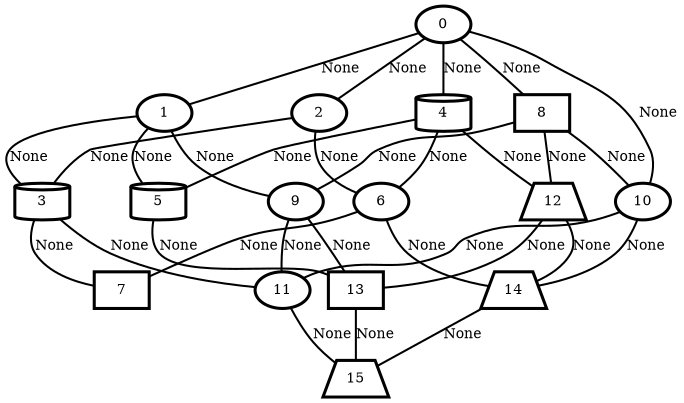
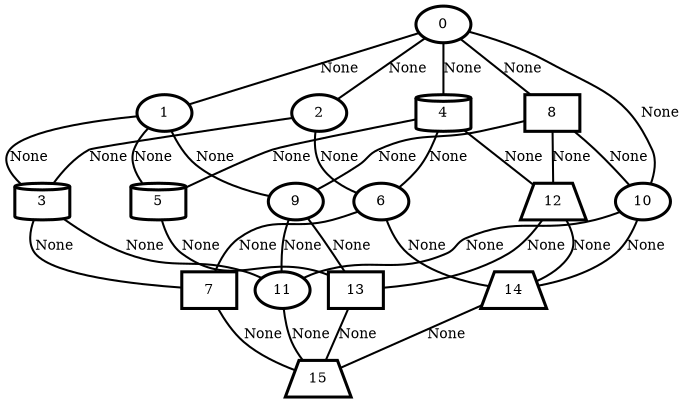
  graph {
    node [penwidth=3 shape=ellipse]
    edge [penwidth=2]
    n1 [label=0]
    n2 [label=1]
    n3 [label=2]
    n4 [label=4 shape=cylinder]
    n5 [label=8 shape=box]
    n6 [label=10]
    n7 [label=3 shape=cylinder]
    n8 [label=5 shape=cylinder]
    n9 [label=9]
    n10 [label=6]
    n11 [label=12 shape=trapezium]
    n12 [label=7 shape=box]
    n13 [label=11]
    n14 [label=13 shape=box]
    n15 [label=14 shape=trapezium]
    n16 [label=15 shape=trapezium]
    n1 -- n2 [label=None]
    n1 -- n3 [label=None]
    n1 -- n4 [label=None]
    n1 -- n5 [label=None]
    n1 -- n6 [label=None]
    n2 -- n7 [label=None]
    n2 -- n8 [label=None]
    n2 -- n9 [label=None]
    n3 -- n7 [label=None]
    n3 -- n10 [label=None]
    n4 -- n8 [label=None]
    n4 -- n10 [label=None]
    n4 -- n11 [label=None]
    n5 -- n6 [label=None]
    n5 -- n9 [label=None]
    n5 -- n11 [label=None]
    n6 -- n13 [label=None]
    n6 -- n15 [label=None]
    n7 -- n12 [label=None]
    n7 -- n13 [label=None]
    n8 -- n14 [label=None]
    n9 -- n13 [label=None]
    n9 -- n14 [label=None]
    n10 -- n12 [label=None]
    n10 -- n15 [label=None]
    n11 -- n14 [label=None]
    n11 -- n15 [label=None]
+   n12 -- n16 [label=None]
    n13 -- n16 [label=None]
    n14 -- n16 [label=None]
    n15 -- n16 [label=None]
  }
